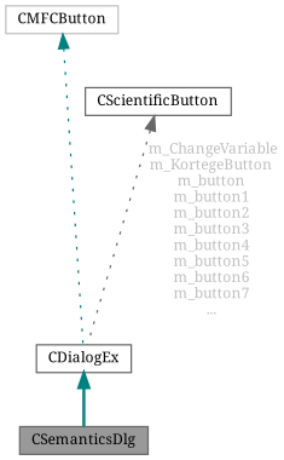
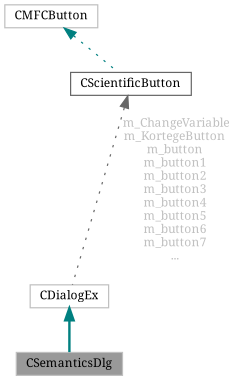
  digraph {
    fontname="Noto Serif"
    node [color=gray40 fillcolor=white fontname="Noto Serif" fontsize=10 shape=box style=filled]
    edge [color=teal dir=back fontname="Noto Serif" fontsize=10 labelfontname=Helvetica labelfontsize=10 style=dotted]
-   n1 [fillcolor=grey60 fontcolor=black height=0.2 label=CSemanticsDlg width=0.4]
-   n2 [height=0.2 label=CDialogEx width=0.4]
+   n1 [color=grey75 fillcolor=grey60 fontcolor=black height=0.2 label=CSemanticsDlg width=0.4]
+   n2 [color=grey75 height=0.2 label=CDialogEx width=0.4]
    n3 [height=0.2 label=CScientificButton width=0.4]
    n4 [color=grey75 height=0.2 label=CMFCButton width=0.4]
    n2 -> n1 [style=bold]
    n3 -> n2 [color=gray40 fontcolor=grey label=" m_ChangeVariable\nm_KortegeButton\nm_button\nm_button1\nm_button2\nm_button3\nm_button4\nm_button5\nm_button6\nm_button7\n..."]
-   n4 -> n2
+   n4 -> n3
  }
